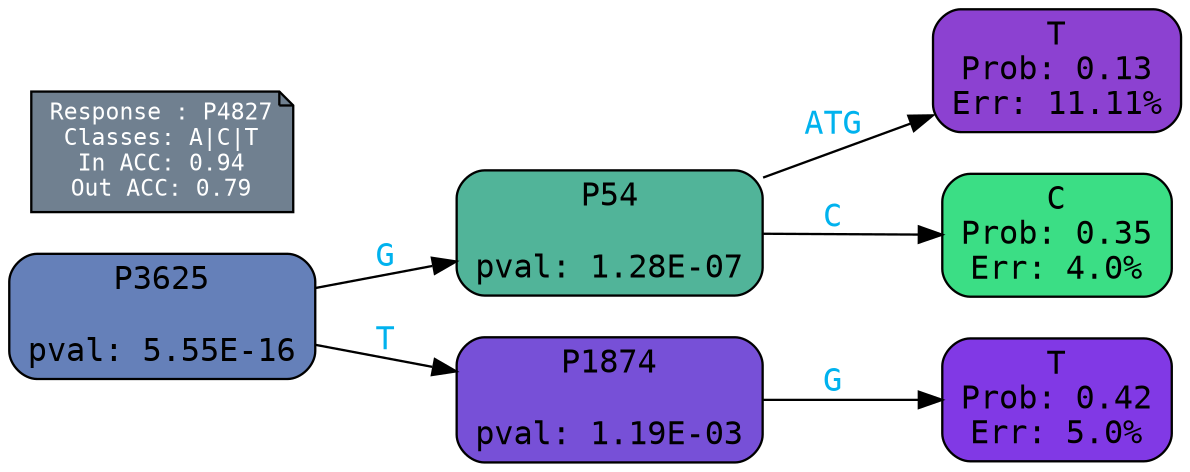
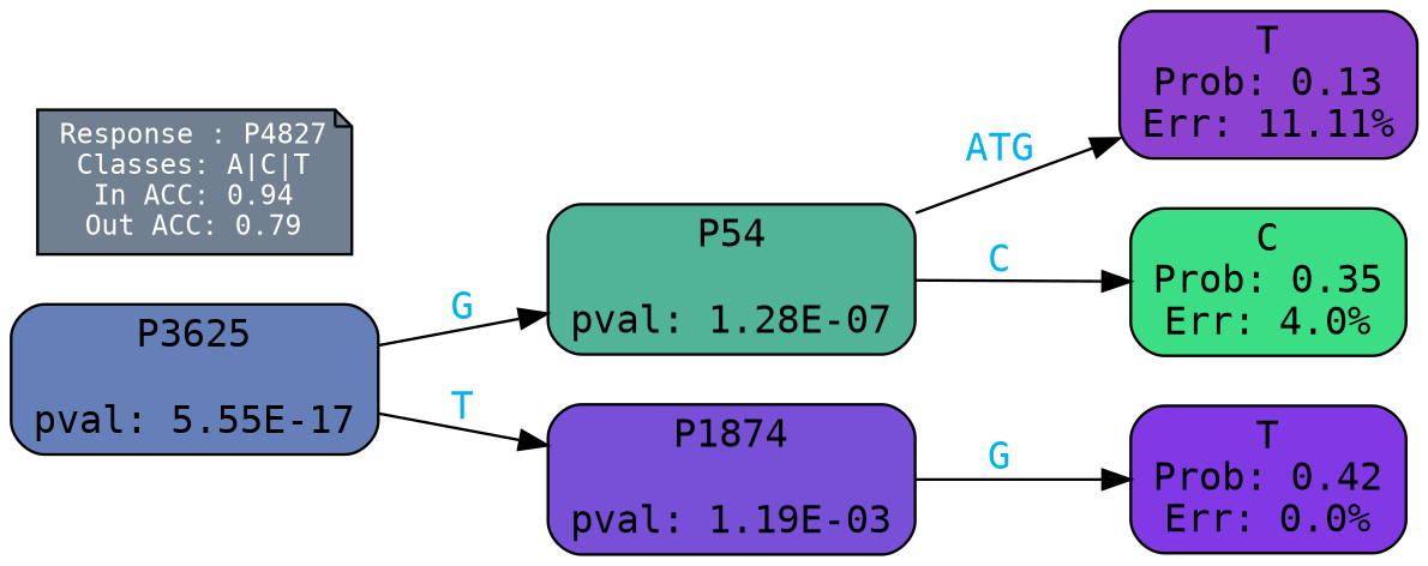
  digraph {
    fontname="DejaVu Sans Mono"
    rankdir=LR
    ranksep=equally
    splines=polylines
    node [color=black fontname="DejaVu Sans Mono" shape=box style="filled, rounded"]
    edge [fontcolor=deepskyblue2 fontname="DejaVu Sans Mono"]
    n1 [fillcolor="#8c41d1" label="T\nProb: 0.13\nErr: 11.11%"]
    n2 [fillcolor="#3bde85" label="C\nProb: 0.35\nErr: 4.0%"]
-   n3 [fillcolor="#8139e5" label="T\nProb: 0.42\nErr: 5.0%"]
+   n3 [fillcolor="#8139e5" label="T\nProb: 0.42\nErr: 0.0%"]
    n4 [align=left fillcolor=slategray fontcolor=white fontsize=10 label="Response : P4827\nClasses: A|C|T\nIn ACC: 0.94\nOut ACC: 0.79\n" shape=note style=filled]
-   n5 [fillcolor="#6580b9" label="P3625\n\npval: 5.55E-16"]
+   n5 [fillcolor="#6580b9" label="P3625\n\npval: 5.55E-17"]
    n6 [fillcolor="#51b499" label="P54\n\npval: 1.28E-07"]
    n7 [fillcolor="#7750d7" label="P1874\n\npval: 1.19E-03"]
    subgraph sub_1 {
      rank=same
      n1
      n2
      n3
    }
    subgraph sub_2 {
      rank=same
      n4
      n5
    }
    n5 -> n6 [label=G]
    n5 -> n7 [label=T]
    n6 -> n1 [label=ATG]
    n6 -> n2 [label=C]
    n7 -> n3 [label=G]
  }
